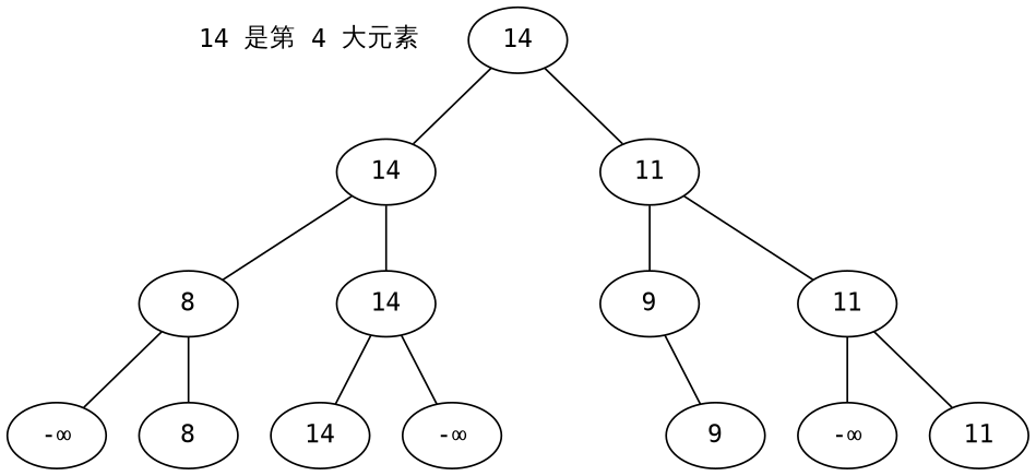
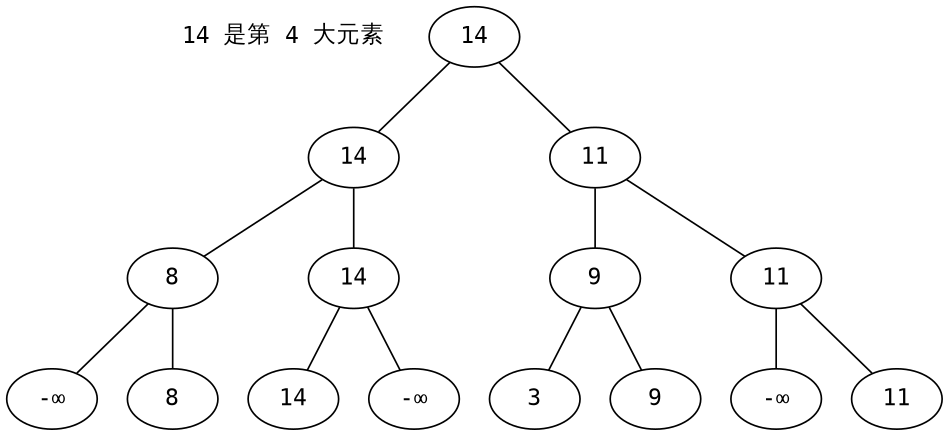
  graph {
    fontname="DejaVu Sans Mono"
    node [fontname="DejaVu Sans Mono"]
    edge [fontname="DejaVu Sans Mono"]
    n1 [label="14 是第 4 大元素" shape=plaintext]
    n2 [label=14]
    n3 [label=14]
    n4 [label=11]
    n5 [label=8]
    n6 [label=14]
    n7 [label=9]
    n8 [label=11]
    n9 [label="-∞"]
    n10 [label=8]
    n11 [label=14]
    n12 [label="-∞"]
+   n13 [label=3]
    n14 [label=9]
    n15 [label="-∞"]
    n16 [label=11]
    n2 -- n3
    n2 -- n4
    n3 -- n5
    n3 -- n6
    n4 -- n7
    n4 -- n8
    n5 -- n9
    n5 -- n10
    n6 -- n11
    n6 -- n12
+   n7 -- n13
    n7 -- n14
    n8 -- n15
    n8 -- n16
  }
